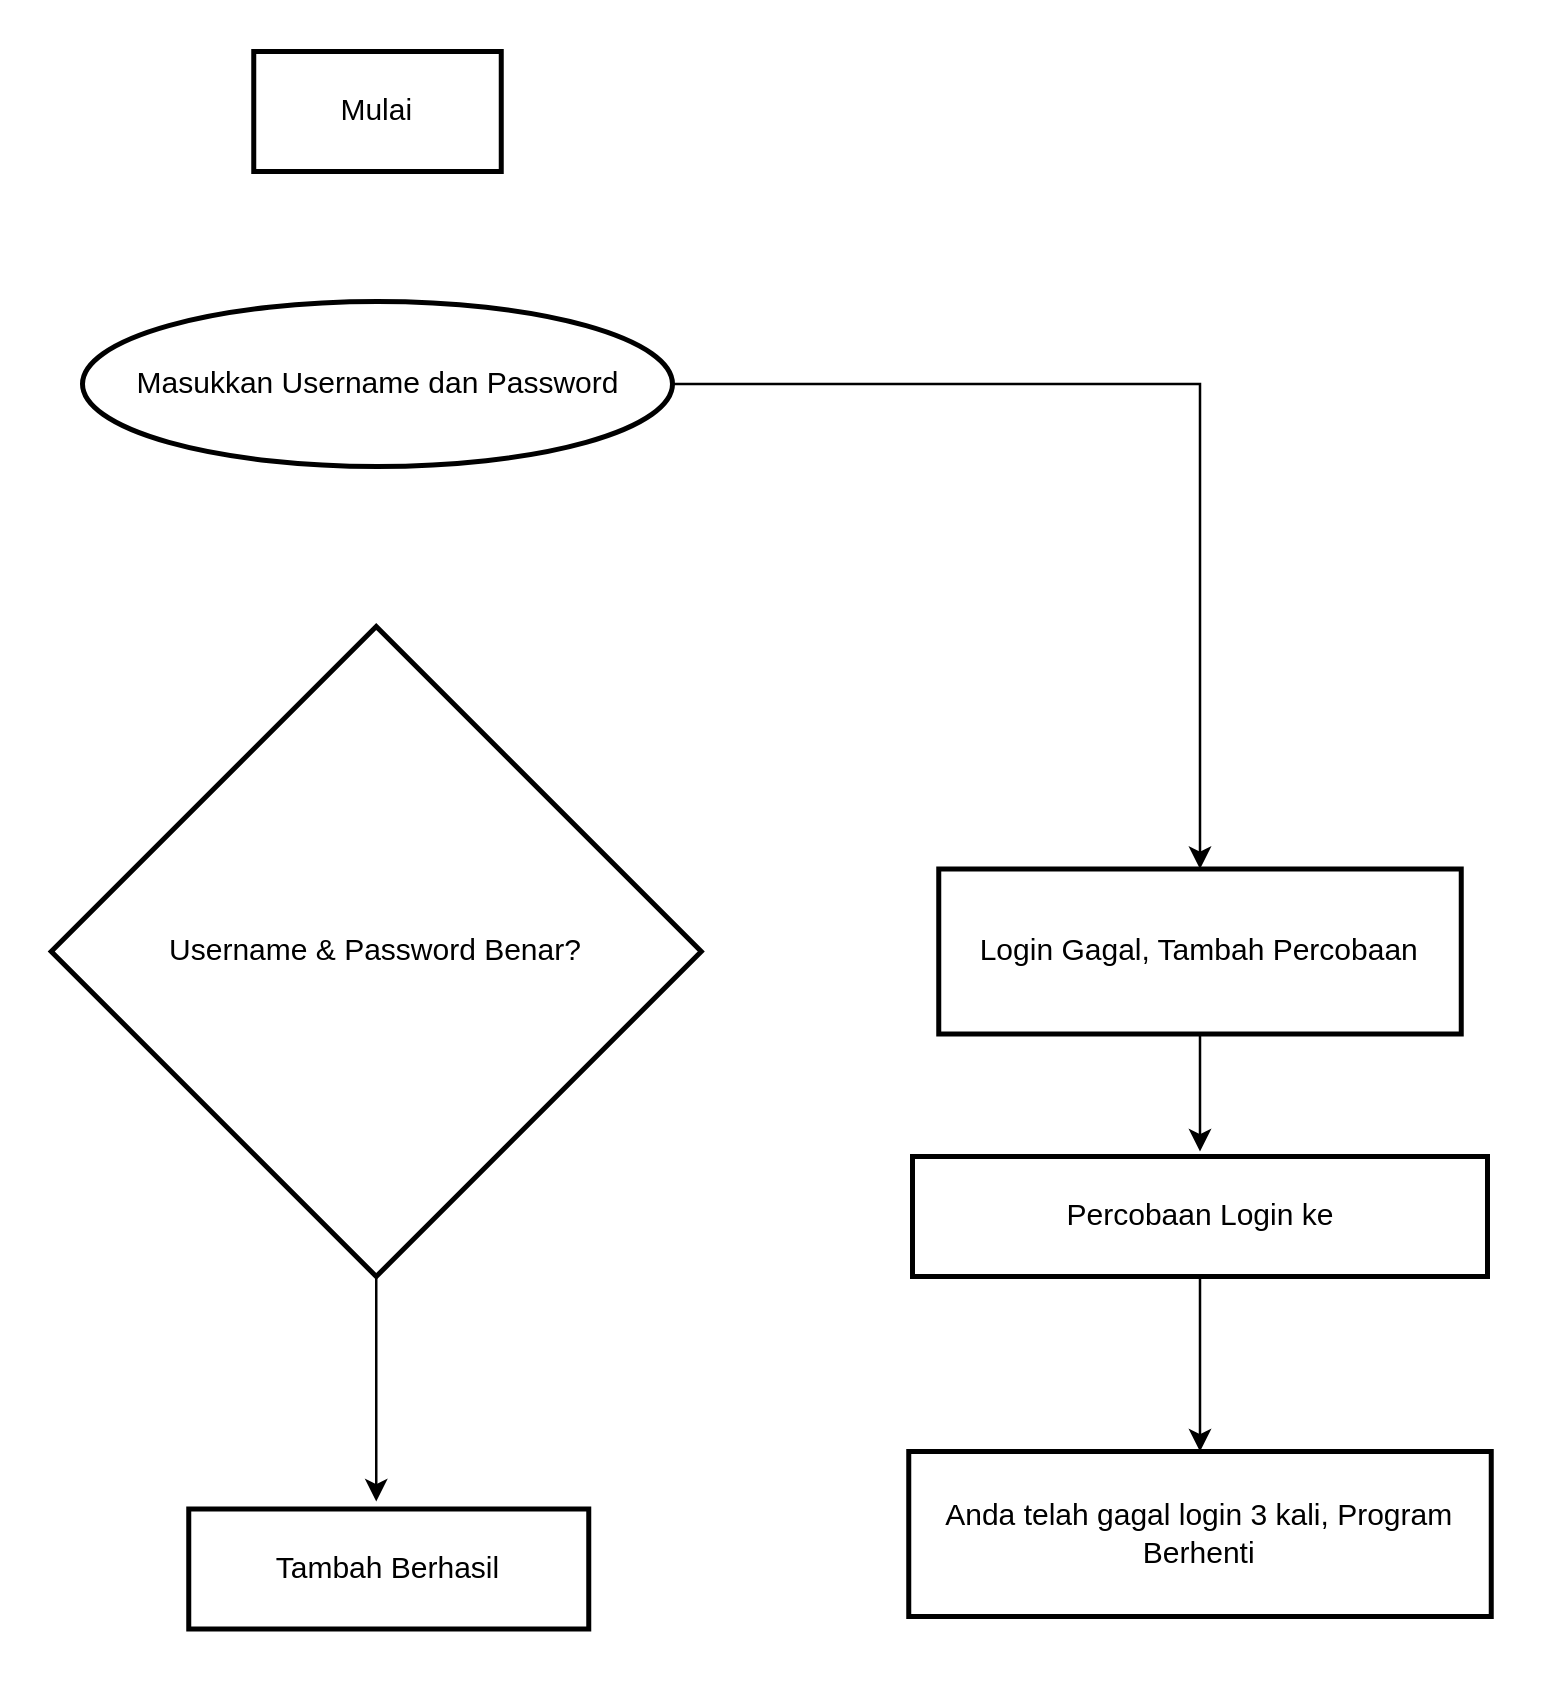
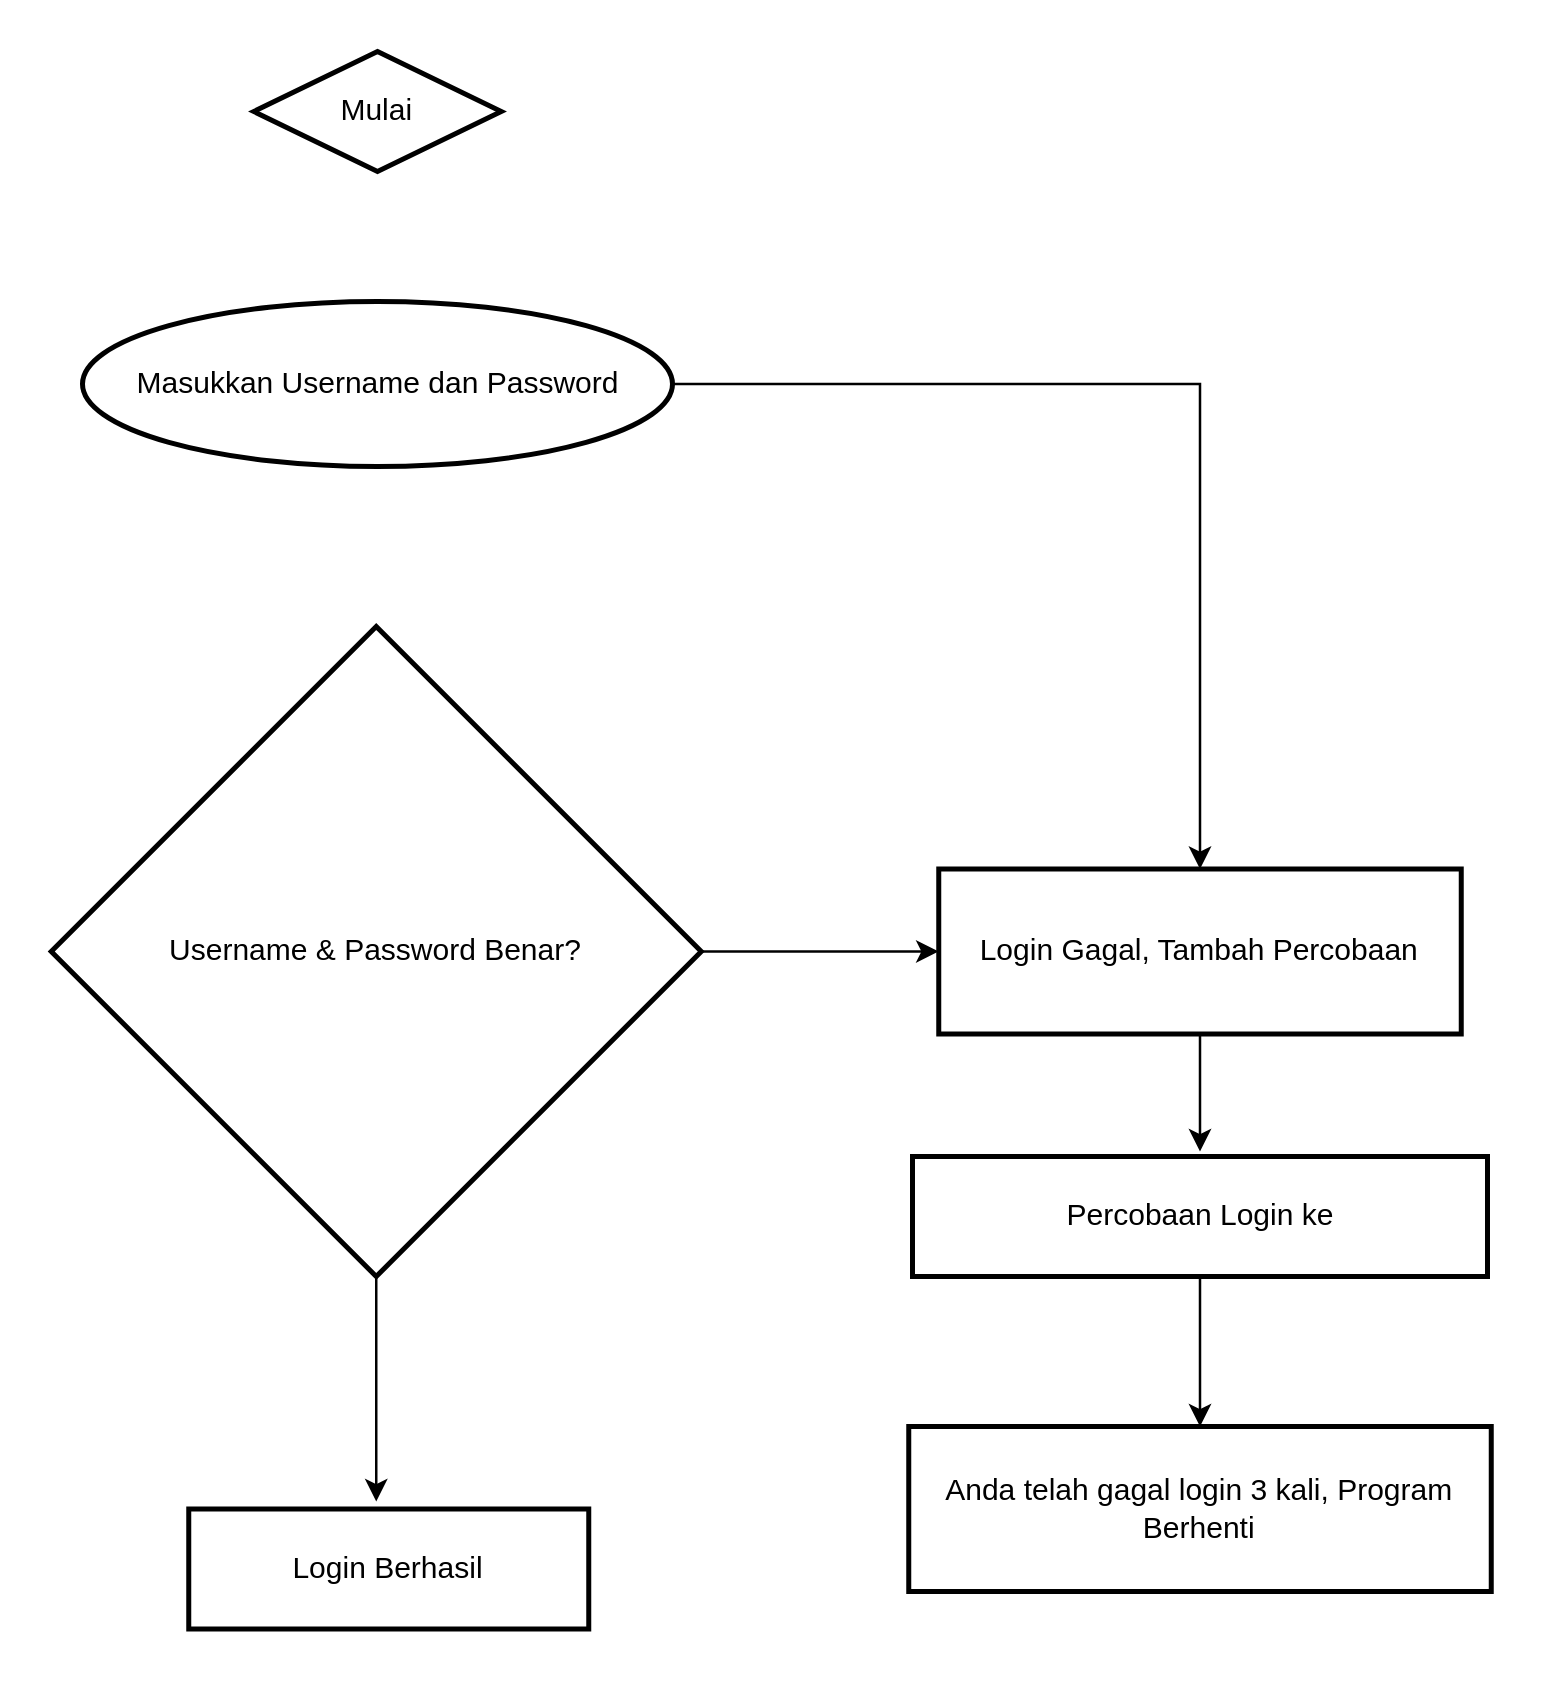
  <mxCell id="0" />
  <mxCell id="1" parent="0" />
- <mxCell id="2" value="Mulai" style="whiteSpace=wrap;strokeWidth=2;" vertex="1" parent="1"><mxGeometry x="101" y="20" width="99" height="48" as="geometry" /></mxCell>
+ <mxCell id="2" value="Mulai" style="rhombus;whiteSpace=wrap;strokeWidth=2;" vertex="1" parent="1"><mxGeometry x="101" y="20" width="99" height="48" as="geometry" /></mxCell>
  <mxCell id="3" style="edgeStyle=orthogonalEdgeStyle;rounded=0;orthogonalLoop=1;jettySize=auto;html=1;entryX=0.5;entryY=0;entryDx=0;entryDy=0;" edge="1" parent="1" source="4" target="13"><mxGeometry relative="1" as="geometry" /></mxCell>
  <mxCell id="4" value="Percobaan Login ke" style="whiteSpace=wrap;strokeWidth=2;" vertex="1" parent="1"><mxGeometry x="364.5" y="462" width="230" height="48" as="geometry" /></mxCell>
  <mxCell id="5" style="edgeStyle=orthogonalEdgeStyle;rounded=0;orthogonalLoop=1;jettySize=auto;html=1;" edge="1" parent="1" source="6" target="12"><mxGeometry relative="1" as="geometry" /></mxCell>
  <mxCell id="6" value="Masukkan Username dan Password" style="ellipse;whiteSpace=wrap;strokeWidth=2;" vertex="1" parent="1"><mxGeometry x="32.5" y="120" width="236" height="66" as="geometry" /></mxCell>
  <mxCell id="7" style="edgeStyle=orthogonalEdgeStyle;rounded=0;orthogonalLoop=1;jettySize=auto;html=1;exitX=0.5;exitY=1;exitDx=0;exitDy=0;" edge="1" parent="1" source="9"><mxGeometry relative="1" as="geometry"><mxPoint x="150" y="600" as="targetPoint" /></mxGeometry></mxCell>
+ <mxCell id="8" style="edgeStyle=orthogonalEdgeStyle;rounded=0;orthogonalLoop=1;jettySize=auto;html=1;exitX=1;exitY=0.5;exitDx=0;exitDy=0;entryX=0;entryY=0.5;entryDx=0;entryDy=0;" edge="1" parent="1" source="9" target="12"><mxGeometry relative="1" as="geometry" /></mxCell>
  <mxCell id="9" value="Username &amp; Password Benar?" style="rhombus;strokeWidth=2;whiteSpace=wrap;" vertex="1" parent="1"><mxGeometry x="20" y="250" width="260" height="260" as="geometry" /></mxCell>
- <mxCell id="10" value="Tambah Berhasil" style="whiteSpace=wrap;strokeWidth=2;" vertex="1" parent="1"><mxGeometry x="75" y="603" width="160" height="48" as="geometry" /></mxCell>
+ <mxCell id="10" value="Login Berhasil" style="whiteSpace=wrap;strokeWidth=2;" vertex="1" parent="1"><mxGeometry x="75" y="603" width="160" height="48" as="geometry" /></mxCell>
  <mxCell id="11" style="edgeStyle=orthogonalEdgeStyle;rounded=0;orthogonalLoop=1;jettySize=auto;html=1;" edge="1" parent="1" source="12"><mxGeometry relative="1" as="geometry"><mxPoint x="479.5" y="460" as="targetPoint" /></mxGeometry></mxCell>
  <mxCell id="12" value="Login Gagal, Tambah Percobaan" style="whiteSpace=wrap;strokeWidth=2;" vertex="1" parent="1"><mxGeometry x="375" y="347" width="209" height="66" as="geometry" /></mxCell>
- <mxCell id="13" value="Anda telah gagal login 3 kali, Program Berhenti" style="whiteSpace=wrap;strokeWidth=2;" vertex="1" parent="1"><mxGeometry x="363" y="580" width="233" height="66" as="geometry" /></mxCell>
+ <mxCell id="13" value="Anda telah gagal login 3 kali, Program Berhenti" style="whiteSpace=wrap;strokeWidth=2;" vertex="1" parent="1"><mxGeometry x="363" y="570" width="233" height="66" as="geometry" /></mxCell>
  <mxCell id="14" style="edgeStyle=orthogonalEdgeStyle;rounded=0;orthogonalLoop=1;jettySize=auto;html=1;exitX=0.5;exitY=1;exitDx=0;exitDy=0;" edge="1" parent="1" source="6" target="6"><mxGeometry relative="1" as="geometry" /></mxCell>
